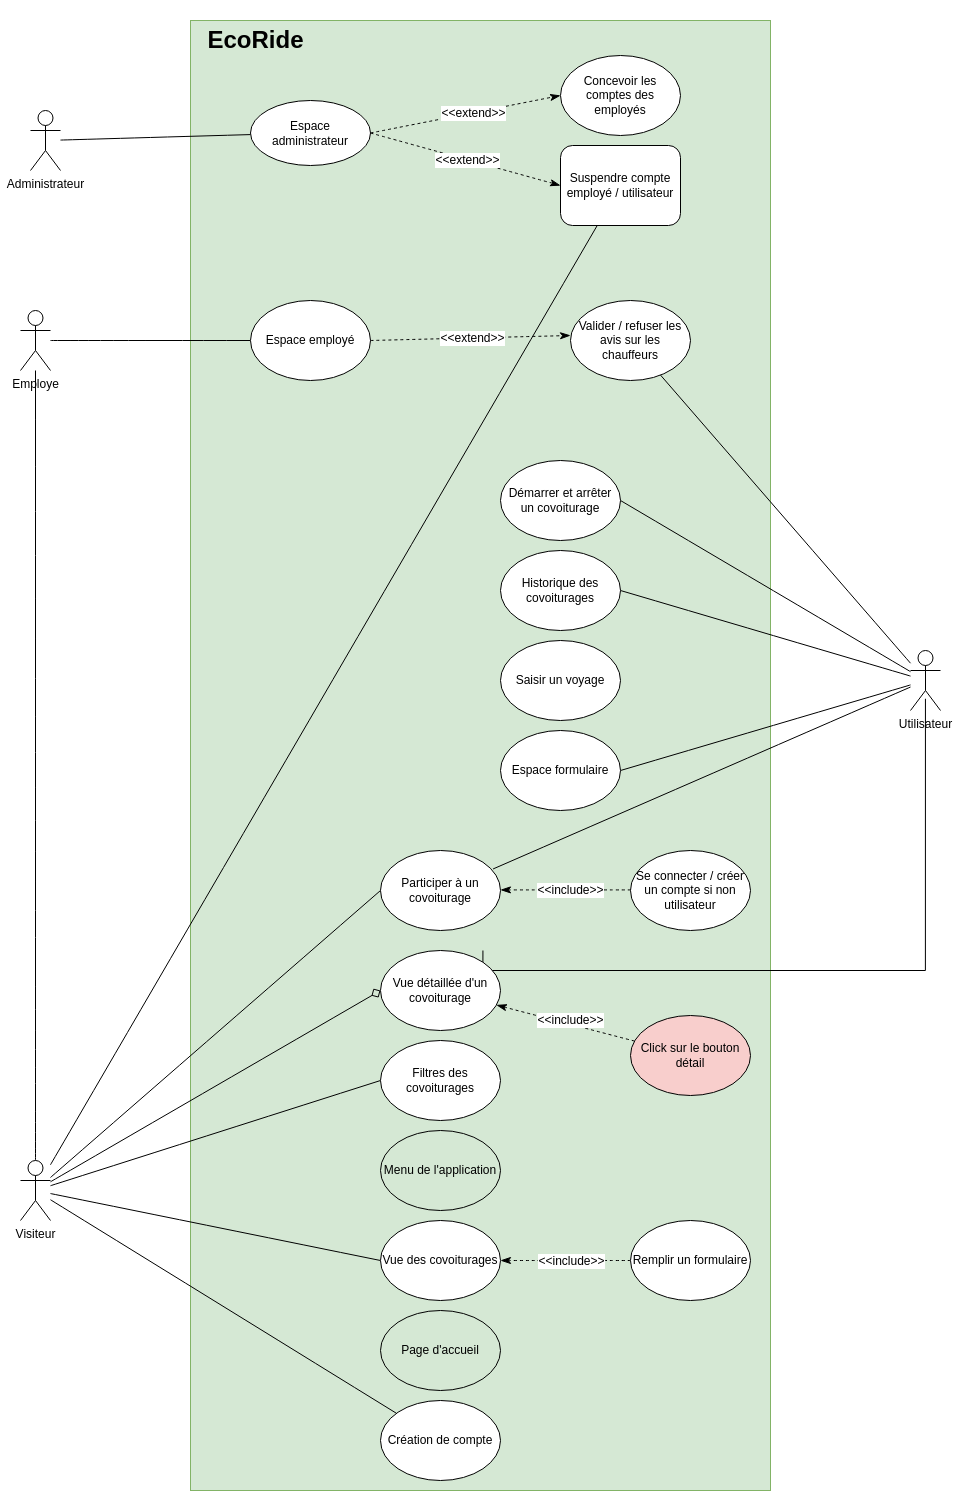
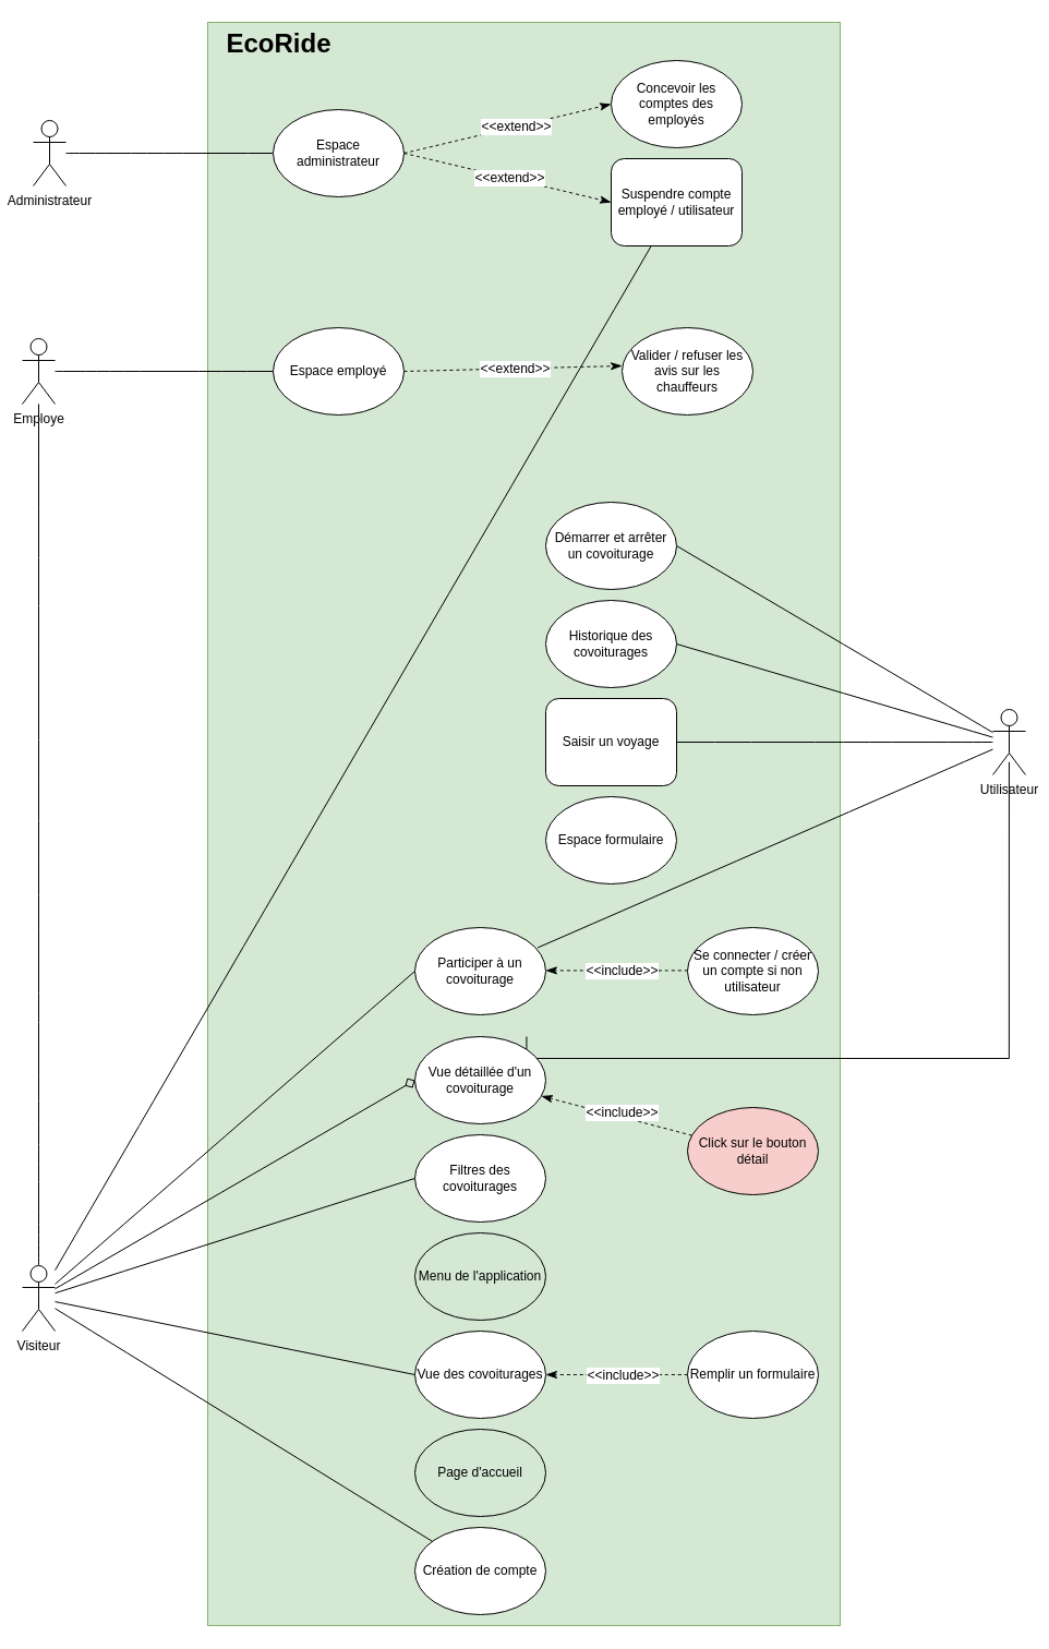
  <mxCell id="0" />
  <mxCell id="1" parent="0" />
  <mxCell id="2" value="" style="rounded=0;whiteSpace=wrap;html=1;fillColor=#d5e8d4;strokeColor=#82b366;" parent="1" vertex="1"><mxGeometry x="190" y="20" width="580" height="1470" as="geometry" /></mxCell>
  <mxCell id="3" value="&lt;font style=&quot;color: light-dark(rgb(0, 0, 0), rgb(0, 0, 0));&quot;&gt;EcoRide&lt;/font&gt;" style="text;strokeColor=none;fillColor=none;html=1;fontSize=24;fontStyle=1;verticalAlign=middle;align=center;" parent="1" vertex="1"><mxGeometry x="190" y="20" width="130" height="40" as="geometry" /></mxCell>
  <mxCell id="4" style="edgeStyle=none;curved=1;rounded=0;orthogonalLoop=1;jettySize=auto;html=1;fontSize=12;startSize=8;endSize=8;endArrow=none;endFill=0;" edge="1" parent="1" source="5" target="42"><mxGeometry relative="1" as="geometry" /></mxCell>
  <mxCell id="5" value="&lt;div&gt;Administrateur&lt;/div&gt;" style="shape=umlActor;verticalLabelPosition=bottom;verticalAlign=top;html=1;outlineConnect=0;" parent="1" vertex="1"><mxGeometry x="30" y="110" width="30" height="60" as="geometry" /></mxCell>
  <mxCell id="6" style="edgeStyle=orthogonalEdgeStyle;rounded=0;orthogonalLoop=1;jettySize=auto;html=1;fontSize=12;startSize=8;endSize=8;endArrow=none;endFill=0;entryX=1;entryY=0;entryDx=0;entryDy=0;" edge="1" parent="1"><mxGeometry relative="1" as="geometry"><mxPoint x="482.426" y="949.996" as="targetPoint" /><mxPoint x="924.941" y="698.28" as="sourcePoint" /><Array as="points"><mxPoint x="925" y="970" /><mxPoint x="482" y="970" /></Array></mxGeometry></mxCell>
  <mxCell id="7" style="edgeStyle=none;curved=1;rounded=0;orthogonalLoop=1;jettySize=auto;html=1;fontSize=12;startSize=8;endSize=8;endArrow=none;endFill=0;entryX=0.938;entryY=0.231;entryDx=0;entryDy=0;entryPerimeter=0;" edge="1" parent="1" source="12" target="32"><mxGeometry relative="1" as="geometry" /></mxCell>
- <mxCell id="8" style="edgeStyle=none;curved=1;rounded=0;orthogonalLoop=1;jettySize=auto;html=1;entryX=1;entryY=0.5;entryDx=0;entryDy=0;fontSize=12;startSize=8;endSize=8;endArrow=none;endFill=0;" edge="1" parent="1" source="12" target="33"><mxGeometry relative="1" as="geometry" /></mxCell>
- <mxCell id="9" style="edgeStyle=none;curved=1;rounded=0;orthogonalLoop=1;jettySize=auto;html=1;fontSize=12;startSize=8;endSize=8;endArrow=none;endFill=0;" edge="1" parent="1" source="12" target="51"><mxGeometry relative="1" as="geometry" /></mxCell>
+ <mxCell id="9" style="edgeStyle=none;curved=1;rounded=0;orthogonalLoop=1;jettySize=auto;html=1;entryX=1;entryY=0.5;entryDx=0;entryDy=0;fontSize=12;startSize=8;endSize=8;endArrow=none;endFill=0;" edge="1" parent="1" source="12" target="34"><mxGeometry relative="1" as="geometry" /></mxCell>
  <mxCell id="10" style="edgeStyle=none;curved=1;rounded=0;orthogonalLoop=1;jettySize=auto;html=1;entryX=1;entryY=0.5;entryDx=0;entryDy=0;fontSize=12;startSize=8;endSize=8;endArrow=none;endFill=0;" edge="1" parent="1" source="12" target="35"><mxGeometry relative="1" as="geometry" /></mxCell>
  <mxCell id="11" style="edgeStyle=none;curved=1;rounded=0;orthogonalLoop=1;jettySize=auto;html=1;entryX=1;entryY=0.5;entryDx=0;entryDy=0;fontSize=12;startSize=8;endSize=8;endArrow=none;endFill=0;" edge="1" parent="1" source="12" target="36"><mxGeometry relative="1" as="geometry" /></mxCell>
  <mxCell id="12" value="Utilisateur" style="shape=umlActor;verticalLabelPosition=bottom;verticalAlign=top;html=1;outlineConnect=0;" parent="1" vertex="1"><mxGeometry x="910" y="650" width="30" height="60" as="geometry" /></mxCell>
  <mxCell id="13" style="edgeStyle=none;curved=1;rounded=0;orthogonalLoop=1;jettySize=auto;html=1;fontSize=12;startSize=8;endSize=8;endArrow=none;endFill=0;" edge="1" parent="1" source="14" target="37"><mxGeometry relative="1" as="geometry" /></mxCell>
  <mxCell id="14" value="Employe" style="shape=umlActor;verticalLabelPosition=bottom;verticalAlign=top;html=1;outlineConnect=0;" parent="1" vertex="1"><mxGeometry x="20" y="310" width="30" height="60" as="geometry" /></mxCell>
  <mxCell id="15" style="edgeStyle=none;curved=1;rounded=0;orthogonalLoop=1;jettySize=auto;html=1;fontSize=12;startSize=8;endSize=8;endArrow=none;endFill=0;" edge="1" parent="1" source="22" target="23"><mxGeometry relative="1" as="geometry" /></mxCell>
  <mxCell id="16" style="edgeStyle=none;curved=1;rounded=0;orthogonalLoop=1;jettySize=auto;html=1;fontSize=12;endArrow=none;endFill=0;" edge="1" parent="1" source="22" target="14"><mxGeometry relative="1" as="geometry" /></mxCell>
  <mxCell id="17" style="edgeStyle=none;curved=1;rounded=0;orthogonalLoop=1;jettySize=auto;html=1;entryX=0;entryY=0.5;entryDx=0;entryDy=0;fontSize=12;startSize=8;endSize=8;endArrow=none;endFill=0;" edge="1" parent="1" source="22" target="25"><mxGeometry relative="1" as="geometry" /></mxCell>
  <mxCell id="18" style="edgeStyle=none;curved=1;rounded=0;orthogonalLoop=1;jettySize=auto;html=1;fontSize=12;startSize=8;endSize=8;endArrow=none;endFill=0;" edge="1" parent="1" source="22" target="44"><mxGeometry relative="1" as="geometry" /></mxCell>
  <mxCell id="19" style="edgeStyle=none;curved=1;rounded=0;orthogonalLoop=1;jettySize=auto;html=1;entryX=0;entryY=0.5;entryDx=0;entryDy=0;fontSize=12;startSize=8;endSize=8;endArrow=none;endFill=0;" edge="1" parent="1" source="22" target="30"><mxGeometry relative="1" as="geometry" /></mxCell>
  <mxCell id="20" style="edgeStyle=none;curved=1;rounded=0;orthogonalLoop=1;jettySize=auto;html=1;entryX=0;entryY=0.5;entryDx=0;entryDy=0;fontSize=12;startSize=8;endSize=8;endArrow=diamond;endFill=0;" edge="1" parent="1" source="22" target="31"><mxGeometry relative="1" as="geometry" /></mxCell>
  <mxCell id="21" style="edgeStyle=none;curved=1;rounded=0;orthogonalLoop=1;jettySize=auto;html=1;fontSize=12;startSize=8;endSize=8;entryX=0;entryY=0.5;entryDx=0;entryDy=0;endArrow=none;endFill=0;" edge="1" parent="1" source="22" target="32"><mxGeometry relative="1" as="geometry"><mxPoint x="160" y="1090" as="targetPoint" /></mxGeometry></mxCell>
  <mxCell id="22" value="Visiteur" style="shape=umlActor;verticalLabelPosition=bottom;verticalAlign=top;html=1;outlineConnect=0;" parent="1" vertex="1"><mxGeometry x="20" y="1160" width="30" height="60" as="geometry" /></mxCell>
  <mxCell id="23" value="Création de compte" style="ellipse;whiteSpace=wrap;html=1;" parent="1" vertex="1"><mxGeometry x="380" y="1400" width="120" height="80" as="geometry" /></mxCell>
  <mxCell id="24" value="Page d'accueil" style="ellipse;whiteSpace=wrap;html=1;fillColor=#d5e8d4;" vertex="1" parent="1"><mxGeometry x="380" y="1310" width="120" height="80" as="geometry" /></mxCell>
  <mxCell id="25" value="Vue des covoiturages" style="ellipse;whiteSpace=wrap;html=1;" vertex="1" parent="1"><mxGeometry x="380" y="1220" width="120" height="80" as="geometry" /></mxCell>
  <mxCell id="26" style="edgeStyle=none;curved=1;rounded=0;orthogonalLoop=1;jettySize=auto;html=1;fontSize=12;startSize=8;endSize=8;endArrow=classicThin;endFill=1;dashed=1;" edge="1" parent="1" source="28" target="25"><mxGeometry relative="1" as="geometry" /></mxCell>
  <mxCell id="27" value="&amp;lt;&amp;lt;include&amp;gt;&amp;gt;" style="edgeLabel;html=1;align=center;verticalAlign=middle;resizable=0;points=[];fontSize=12;" vertex="1" connectable="0" parent="26"><mxGeometry x="0.045" relative="1" as="geometry"><mxPoint x="8" as="offset" /></mxGeometry></mxCell>
  <mxCell id="28" value="Remplir un formulaire" style="ellipse;whiteSpace=wrap;html=1;" vertex="1" parent="1"><mxGeometry x="630" y="1220" width="120" height="80" as="geometry" /></mxCell>
  <mxCell id="29" value="Menu de l'application" style="ellipse;whiteSpace=wrap;html=1;fillColor=#d5e8d4;" vertex="1" parent="1"><mxGeometry x="380" y="1130" width="120" height="80" as="geometry" /></mxCell>
  <mxCell id="30" value="Filtres des covoiturages" style="ellipse;whiteSpace=wrap;html=1;" vertex="1" parent="1"><mxGeometry x="380" y="1040" width="120" height="80" as="geometry" /></mxCell>
  <mxCell id="31" value="Vue détaillée d'un covoiturage" style="ellipse;whiteSpace=wrap;html=1;" vertex="1" parent="1"><mxGeometry x="380" y="950" width="120" height="80" as="geometry" /></mxCell>
  <mxCell id="32" value="Participer à un covoiturage" style="ellipse;whiteSpace=wrap;html=1;" vertex="1" parent="1"><mxGeometry x="380" y="850" width="120" height="80" as="geometry" /></mxCell>
  <mxCell id="33" value="Espace formulaire" style="ellipse;whiteSpace=wrap;html=1;" vertex="1" parent="1"><mxGeometry x="500" y="730" width="120" height="80" as="geometry" /></mxCell>
- <mxCell id="34" value="Saisir un voyage" style="ellipse;whiteSpace=wrap;html=1;" vertex="1" parent="1"><mxGeometry x="500" y="640" width="120" height="80" as="geometry" /></mxCell>
+ <mxCell id="34" value="Saisir un voyage" style="whiteSpace=wrap;html=1;rounded=1;" vertex="1" parent="1"><mxGeometry x="500" y="640" width="120" height="80" as="geometry" /></mxCell>
  <mxCell id="35" value="Historique des covoiturages" style="ellipse;whiteSpace=wrap;html=1;" vertex="1" parent="1"><mxGeometry x="500" y="550" width="120" height="80" as="geometry" /></mxCell>
  <mxCell id="36" value="Démarrer et arrêter un covoiturage" style="ellipse;whiteSpace=wrap;html=1;" vertex="1" parent="1"><mxGeometry x="500" y="460" width="120" height="80" as="geometry" /></mxCell>
  <mxCell id="37" value="Espace employé" style="ellipse;whiteSpace=wrap;html=1;" vertex="1" parent="1"><mxGeometry x="250" y="300" width="120" height="80" as="geometry" /></mxCell>
  <mxCell id="38" style="edgeStyle=none;curved=1;rounded=0;orthogonalLoop=1;jettySize=auto;html=1;entryX=0;entryY=0.5;entryDx=0;entryDy=0;fontSize=12;startSize=8;endSize=8;endArrow=classicThin;endFill=1;dashed=1;exitX=1;exitY=0.5;exitDx=0;exitDy=0;" edge="1" parent="1" source="42" target="43"><mxGeometry relative="1" as="geometry" /></mxCell>
  <mxCell id="39" value="&amp;lt;&amp;lt;extend&amp;gt;&amp;gt;" style="edgeLabel;html=1;align=center;verticalAlign=middle;resizable=0;points=[];fontSize=12;" vertex="1" connectable="0" parent="38"><mxGeometry x="0.073" relative="1" as="geometry"><mxPoint as="offset" /></mxGeometry></mxCell>
  <mxCell id="40" style="edgeStyle=none;curved=1;rounded=0;orthogonalLoop=1;jettySize=auto;html=1;entryX=0;entryY=0.5;entryDx=0;entryDy=0;fontSize=12;startSize=8;endSize=8;endArrow=classicThin;endFill=1;dashed=1;exitX=1;exitY=0.5;exitDx=0;exitDy=0;" edge="1" parent="1" source="42" target="44"><mxGeometry relative="1" as="geometry" /></mxCell>
  <mxCell id="41" value="&amp;lt;&amp;lt;extend&amp;gt;&amp;gt;" style="edgeLabel;html=1;align=center;verticalAlign=middle;resizable=0;points=[];fontSize=12;" vertex="1" connectable="0" parent="40"><mxGeometry x="0.016" relative="1" as="geometry"><mxPoint as="offset" /></mxGeometry></mxCell>
- <mxCell id="42" value="Espace administrateur" style="ellipse;whiteSpace=wrap;html=1;" vertex="1" parent="1"><mxGeometry x="250" y="100" width="120" height="65" as="geometry" /></mxCell>
+ <mxCell id="42" value="Espace administrateur" style="ellipse;whiteSpace=wrap;html=1;" vertex="1" parent="1"><mxGeometry x="250" y="100" width="120" height="80" as="geometry" /></mxCell>
  <mxCell id="43" value="Concevoir les comptes des employés" style="ellipse;whiteSpace=wrap;html=1;" vertex="1" parent="1"><mxGeometry x="560" y="55" width="120" height="80" as="geometry" /></mxCell>
  <mxCell id="44" value="Suspendre compte employé / utilisateur" style="whiteSpace=wrap;html=1;rounded=1;" vertex="1" parent="1"><mxGeometry x="560" y="145" width="120" height="80" as="geometry" /></mxCell>
  <mxCell id="45" style="edgeStyle=none;curved=1;rounded=0;orthogonalLoop=1;jettySize=auto;html=1;fontSize=12;startSize=8;endSize=8;endArrow=classicThin;endFill=1;dashed=1;" edge="1" parent="1" source="47" target="31"><mxGeometry relative="1" as="geometry" /></mxCell>
  <mxCell id="46" value="&amp;lt;&amp;lt;include&amp;gt;&amp;gt;" style="edgeLabel;html=1;align=center;verticalAlign=middle;resizable=0;points=[];fontSize=12;" vertex="1" connectable="0" parent="45"><mxGeometry x="0.164" y="-3" relative="1" as="geometry"><mxPoint x="15" y="3" as="offset" /></mxGeometry></mxCell>
  <mxCell id="47" value="Click sur le bouton détail" style="ellipse;whiteSpace=wrap;html=1;fillColor=#f8cecc;" vertex="1" parent="1"><mxGeometry x="630" y="1015" width="120" height="80" as="geometry" /></mxCell>
  <mxCell id="48" value="Se connecter / créer un compte si non utilisateur" style="ellipse;whiteSpace=wrap;html=1;" vertex="1" parent="1"><mxGeometry x="630" y="850" width="120" height="80" as="geometry" /></mxCell>
  <mxCell id="49" style="edgeStyle=none;curved=1;rounded=0;orthogonalLoop=1;jettySize=auto;html=1;fontSize=12;startSize=8;endSize=8;endArrow=classicThin;endFill=1;dashed=1;" edge="1" parent="1"><mxGeometry relative="1" as="geometry"><mxPoint x="630" y="889.41" as="sourcePoint" /><mxPoint x="500" y="889.41" as="targetPoint" /></mxGeometry></mxCell>
  <mxCell id="50" value="&amp;lt;&amp;lt;include&amp;gt;&amp;gt;" style="edgeLabel;html=1;align=center;verticalAlign=middle;resizable=0;points=[];fontSize=12;" vertex="1" connectable="0" parent="49"><mxGeometry x="0.164" y="-3" relative="1" as="geometry"><mxPoint x="15" y="3" as="offset" /></mxGeometry></mxCell>
  <mxCell id="51" value="Valider / refuser les avis sur les chauffeurs" style="ellipse;whiteSpace=wrap;html=1;" vertex="1" parent="1"><mxGeometry x="570" y="300" width="120" height="80" as="geometry" /></mxCell>
  <mxCell id="52" style="edgeStyle=none;curved=1;rounded=0;orthogonalLoop=1;jettySize=auto;html=1;entryX=0;entryY=0.5;entryDx=0;entryDy=0;fontSize=12;startSize=8;endSize=8;endArrow=classicThin;endFill=1;dashed=1;exitX=1;exitY=0.5;exitDx=0;exitDy=0;" edge="1" parent="1" source="37"><mxGeometry relative="1" as="geometry"><mxPoint x="380" y="290" as="sourcePoint" /><mxPoint x="570" y="335" as="targetPoint" /></mxGeometry></mxCell>
  <mxCell id="53" value="&amp;lt;&amp;lt;extend&amp;gt;&amp;gt;" style="edgeLabel;html=1;align=center;verticalAlign=middle;resizable=0;points=[];fontSize=12;" vertex="1" connectable="0" parent="52"><mxGeometry x="0.016" relative="1" as="geometry"><mxPoint as="offset" /></mxGeometry></mxCell>
